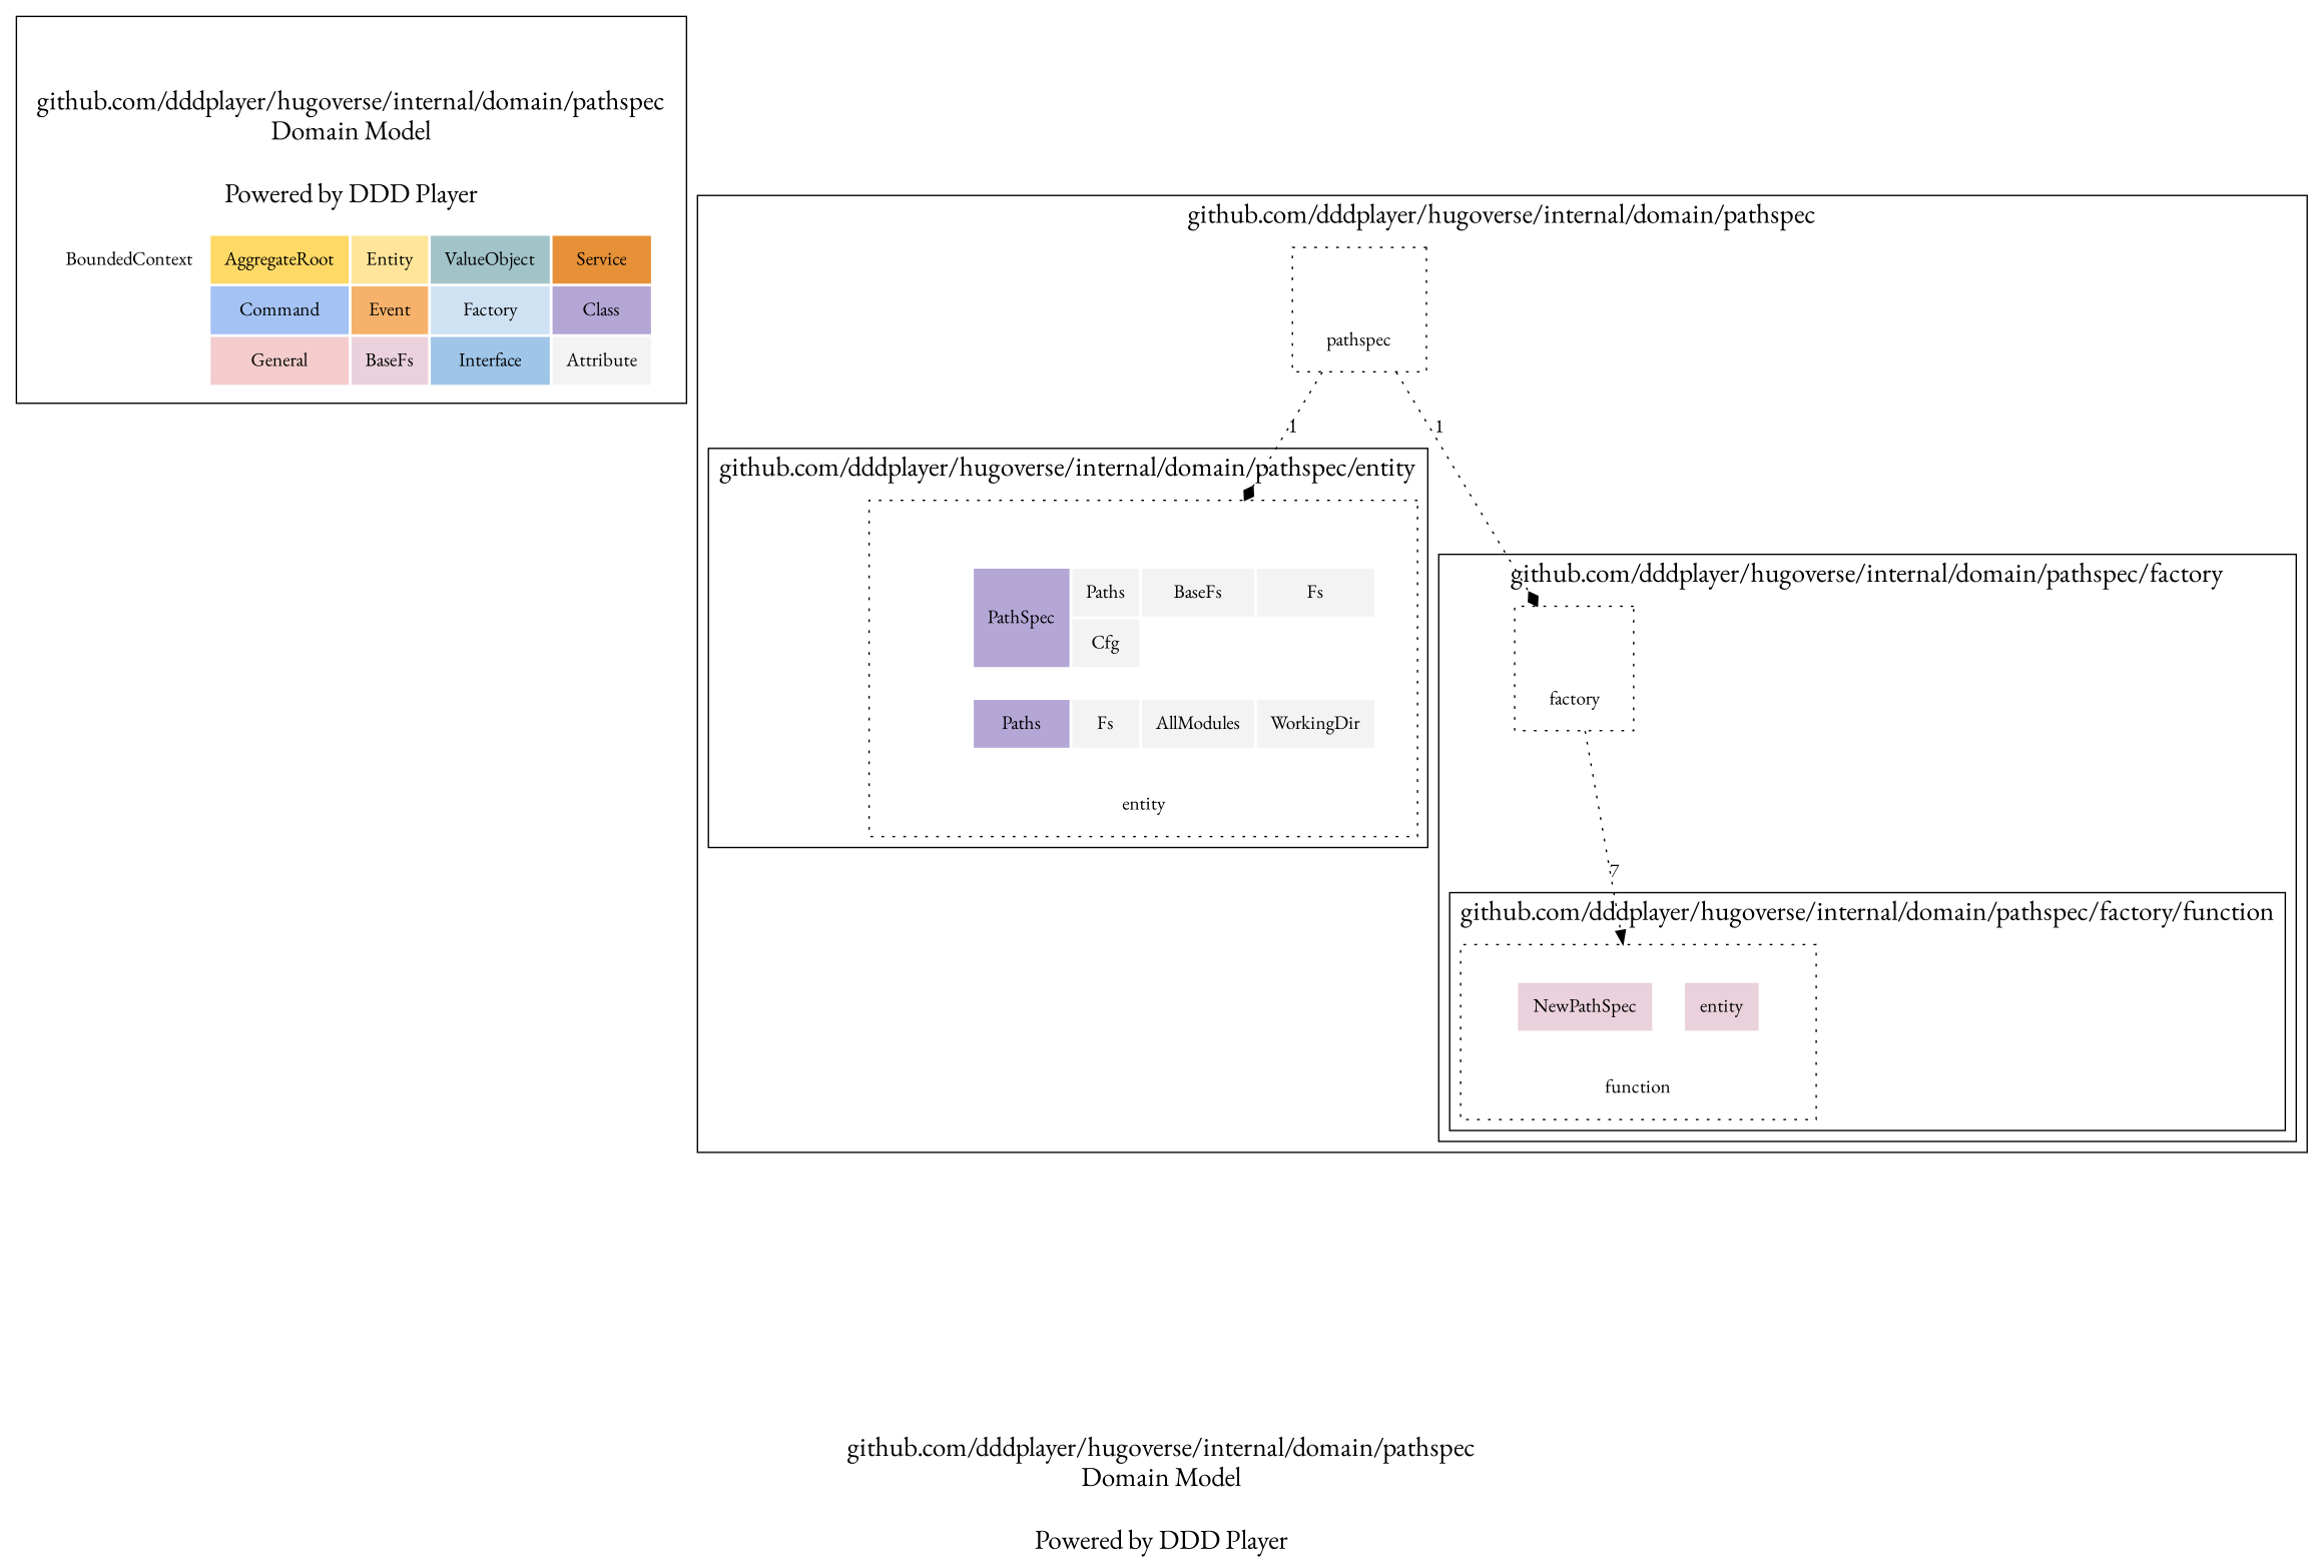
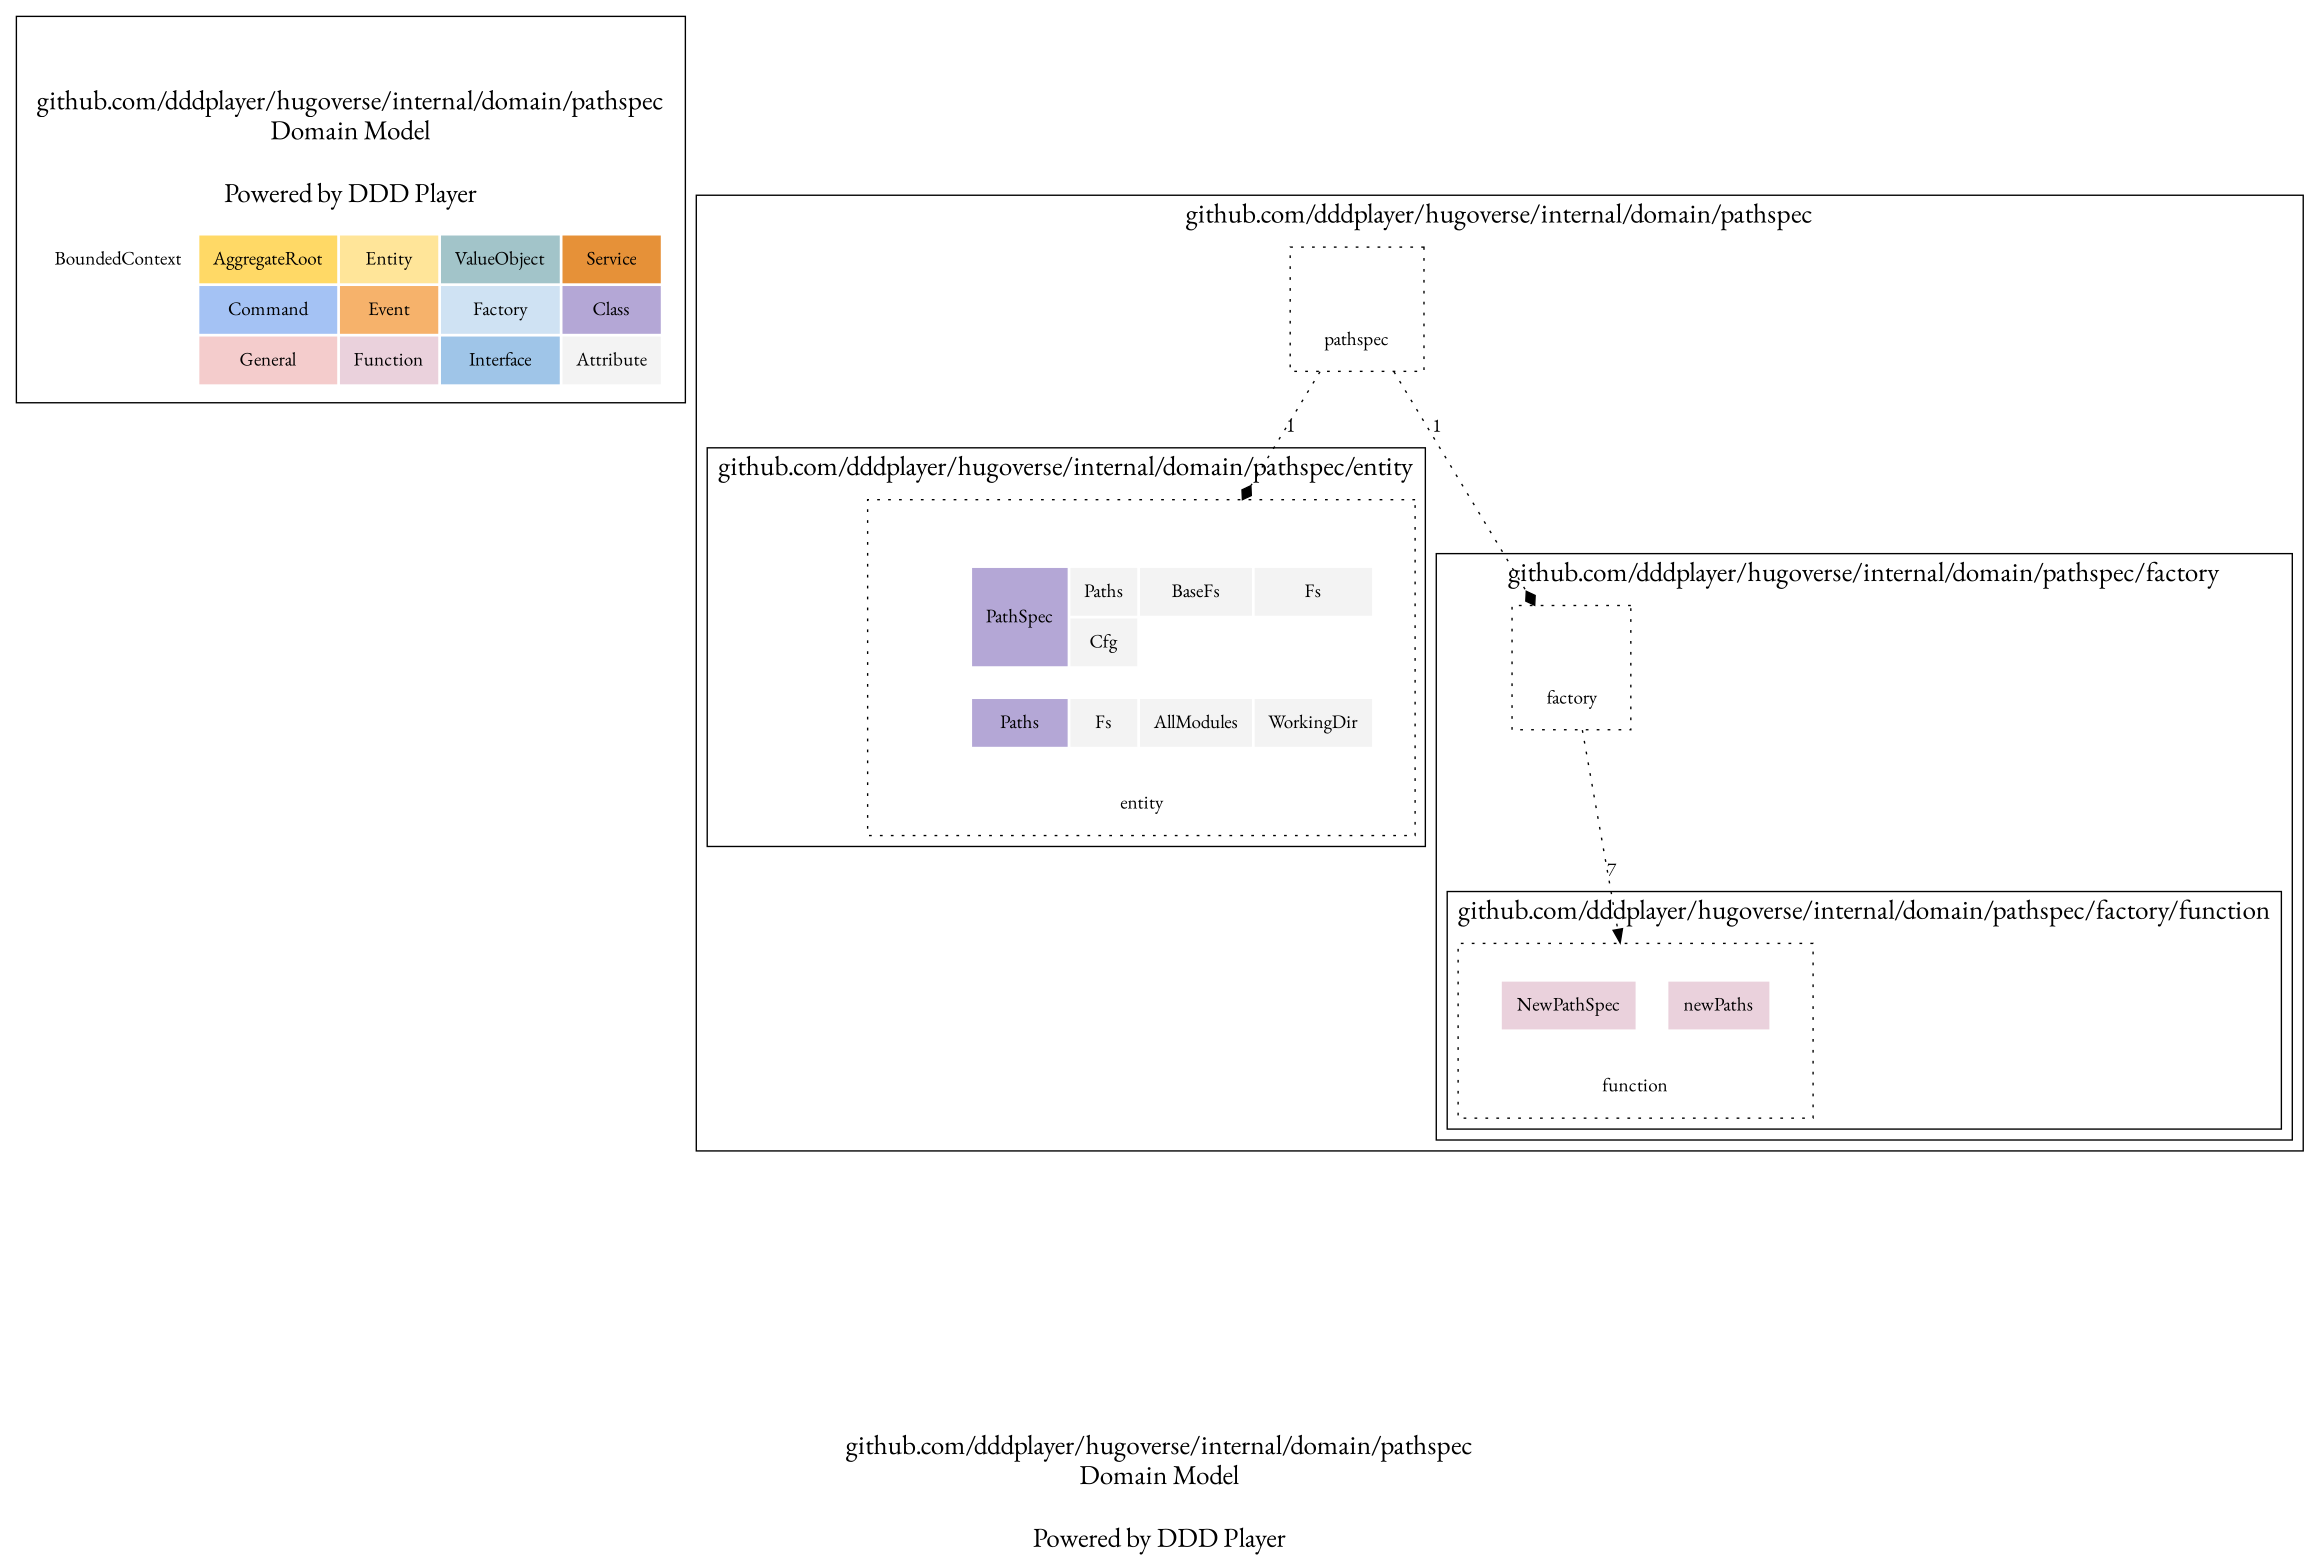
  digraph {
    fontname="EB Garamond"
    fontsize=20
    label="\n\ngithub.com/dddplayer/hugoverse/internal/domain/pathspec\nDomain Model\n\nPowered by DDD Player"
    node [fontname="EB Garamond" shape=rect style=dotted]
    edge [arrowhead=diamond fontname="EB Garamond" style=dotted]
-   n1 [color=white label=<         <table border="0" cellpadding="10"> 		<tr> 			<td bgcolor="#ffffff00" rowspan="1" colspan="1">BoundedContext</td> 			<td bgcolor="#ffd966ff" rowspan="1" colspan="1">AggregateRoot</td> 			<td bgcolor="#ffe599ff" rowspan="1" colspan="1">Entity</td> 			<td bgcolor="#a2c4c9ff" rowspan="1" colspan="1">ValueObject</td> 			<td bgcolor="#e69138ff" rowspan="1" colspan="1">Service</td> 		</tr> 		<tr> 			<td bgcolor="white" rowspan="1" colspan="1"></td> 			<td bgcolor="#a4c2f4ff" rowspan="1" colspan="1">Command</td> 			<td bgcolor="#f6b26bff" rowspan="1" colspan="1">Event</td> 			<td bgcolor="#cfe2f3ff" rowspan="1" colspan="1">Factory</td> 			<td bgcolor="#b4a7d6ff" rowspan="1" colspan="1">Class</td> 			 		</tr> 		<tr> 			<td bgcolor="white" rowspan="1" colspan="1"></td> 			<td bgcolor="#f4ccccff" rowspan="1" colspan="1">General</td> 			<td bgcolor="#ead1dcff" rowspan="1" colspan="1">BaseFs</td> 			<td bgcolor="#9fc5e8ff" rowspan="1" colspan="1">Interface</td> 			<td bgcolor="#f3f3f3ff" rowspan="1" colspan="1">Attribute</td> 		</tr>         </table>         >]
+   n1 [color=white label=<         <table border="0" cellpadding="10"> 		<tr> 			<td bgcolor="#ffffff00" rowspan="1" colspan="1">BoundedContext</td> 			<td bgcolor="#ffd966ff" rowspan="1" colspan="1">AggregateRoot</td> 			<td bgcolor="#ffe599ff" rowspan="1" colspan="1">Entity</td> 			<td bgcolor="#a2c4c9ff" rowspan="1" colspan="1">ValueObject</td> 			<td bgcolor="#e69138ff" rowspan="1" colspan="1">Service</td> 		</tr> 		<tr> 			<td bgcolor="white" rowspan="1" colspan="1"></td> 			<td bgcolor="#a4c2f4ff" rowspan="1" colspan="1">Command</td> 			<td bgcolor="#f6b26bff" rowspan="1" colspan="1">Event</td> 			<td bgcolor="#cfe2f3ff" rowspan="1" colspan="1">Factory</td> 			<td bgcolor="#b4a7d6ff" rowspan="1" colspan="1">Class</td> 			 		</tr> 		<tr> 			<td bgcolor="white" rowspan="1" colspan="1"></td> 			<td bgcolor="#f4ccccff" rowspan="1" colspan="1">General</td> 			<td bgcolor="#ead1dcff" rowspan="1" colspan="1">Function</td> 			<td bgcolor="#9fc5e8ff" rowspan="1" colspan="1">Interface</td> 			<td bgcolor="#f3f3f3ff" rowspan="1" colspan="1">Attribute</td> 		</tr>         </table>         >]
    n2 [label=<         <table border="0" cellpadding="10"> 			 				<tr> 		 			<td port="first_blank_row" bgcolor="white" rowspan="1" colspan="1"></td> 	</tr> 				<tr> 		 			<td port="" bgcolor="white" rowspan="1" colspan="1"></td> 	</tr> 				<tr> 		 			<td port="" bgcolor="white" rowspan="1" colspan="1"></td> 			<td port="" bgcolor="white" rowspan="1" colspan="1"></td> 			<td port="" bgcolor="white" rowspan="1" colspan="1"></td> 			<td port="dcdTe9o" bgcolor="#b4a7d6ff" rowspan="2" colspan="1">PathSpec</td> 			<td port="dc2Dp95" bgcolor="#f3f3f3ff" rowspan="1" colspan="1">Paths</td> 			<td port="dcVRE7f" bgcolor="#f3f3f3ff" rowspan="1" colspan="1">BaseFs</td> 			<td port="ddbsFew" bgcolor="#f3f3f3ff" rowspan="1" colspan="1">Fs</td> 			<td port="" bgcolor="white" rowspan="1" colspan="1"></td> 	</tr> 				<tr> 		 			<td port="" bgcolor="white" rowspan="1" colspan="1"></td> 			<td port="" bgcolor="white" rowspan="1" colspan="1"></td> 			<td port="" bgcolor="white" rowspan="1" colspan="1"></td> 			<td port="dbPHT4r" bgcolor="#f3f3f3ff" rowspan="1" colspan="1">Cfg</td> 			<td port="" bgcolor="white" rowspan="1" colspan="1"></td> 			<td port="" bgcolor="white" rowspan="1" colspan="1"></td> 			<td port="" bgcolor="white" rowspan="1" colspan="1"></td> 	</tr> 				<tr> 		 			<td port="" bgcolor="white" rowspan="1" colspan="1"></td> 	</tr> 				<tr> 		 			<td port="" bgcolor="white" rowspan="1" colspan="1"></td> 			<td port="" bgcolor="white" rowspan="1" colspan="1"></td> 			<td port="" bgcolor="white" rowspan="1" colspan="1"></td> 			<td port="dcC5dX2" bgcolor="#b4a7d6ff" rowspan="1" colspan="1">Paths</td> 			<td port="dCKZ0" bgcolor="#f3f3f3ff" rowspan="1" colspan="1">Fs</td> 			<td port="ddkotw9" bgcolor="#f3f3f3ff" rowspan="1" colspan="1">AllModules</td> 			<td port="ddFb0A7" bgcolor="#f3f3f3ff" rowspan="1" colspan="1">WorkingDir</td> 			<td port="" bgcolor="white" rowspan="1" colspan="1"></td> 	</tr> 				<tr> 		 			<td port="" bgcolor="white" rowspan="1" colspan="1"></td> 	</tr> 				<tr> 		 			<td port="" bgcolor="white" rowspan="1" colspan="8">entity</td> 	</tr>         </table>         >]
-   n3 [label=<         <table border="0" cellpadding="10"> 			 				<tr> 		 			<td port="first_blank_row" bgcolor="white" rowspan="1" colspan="1"></td> 	</tr> 				<tr> 		 			<td port="" bgcolor="white" rowspan="1" colspan="1"></td> 			<td port="dIrEGN" bgcolor="#ead1dcff" rowspan="1" colspan="2">NewPathSpec</td> 			<td port="" bgcolor="white" rowspan="1" colspan="1"></td> 			<td port="dbnrmrF" bgcolor="#ead1dcff" rowspan="1" colspan="2">entity</td> 			<td port="" bgcolor="white" rowspan="1" colspan="1"></td> 	</tr> 				<tr> 		 			<td port="" bgcolor="white" rowspan="1" colspan="1"></td> 	</tr> 				<tr> 		 			<td port="" bgcolor="white" rowspan="1" colspan="7">function</td> 	</tr>         </table>         >]
+   n3 [label=<         <table border="0" cellpadding="10"> 			 				<tr> 		 			<td port="first_blank_row" bgcolor="white" rowspan="1" colspan="1"></td> 	</tr> 				<tr> 		 			<td port="" bgcolor="white" rowspan="1" colspan="1"></td> 			<td port="dIrEGN" bgcolor="#ead1dcff" rowspan="1" colspan="2">NewPathSpec</td> 			<td port="" bgcolor="white" rowspan="1" colspan="1"></td> 			<td port="dbnrmrF" bgcolor="#ead1dcff" rowspan="1" colspan="2">newPaths</td> 			<td port="" bgcolor="white" rowspan="1" colspan="1"></td> 	</tr> 				<tr> 		 			<td port="" bgcolor="white" rowspan="1" colspan="1"></td> 	</tr> 				<tr> 		 			<td port="" bgcolor="white" rowspan="1" colspan="7">function</td> 	</tr>         </table>         >]
    n4 [label=<         <table border="0" cellpadding="10"> 			 				<tr> 		 			<td port="first_blank_row" bgcolor="white" rowspan="1" colspan="1"></td> 	</tr> 				<tr> 		 			<td port="" bgcolor="white" rowspan="1" colspan="1"></td> 	</tr> 				<tr> 		 			<td port="" bgcolor="white" rowspan="1" colspan="6">factory</td> 	</tr>         </table>         >]
    n5 [label=<         <table border="0" cellpadding="10"> 			 				<tr> 		 			<td port="first_blank_row" bgcolor="white" rowspan="1" colspan="1"></td> 	</tr> 				<tr> 		 			<td port="" bgcolor="white" rowspan="1" colspan="1"></td> 	</tr> 				<tr> 		 			<td port="" bgcolor="white" rowspan="1" colspan="6">pathspec</td> 	</tr>         </table>         >]
    subgraph cluster_1 {
      n1
    }
    subgraph cluster_2 {
      label="github.com/dddplayer/hugoverse/internal/domain/pathspec"
      n5
      subgraph cluster_3 {
        label="github.com/dddplayer/hugoverse/internal/domain/pathspec/entity"
        n2
      }
      subgraph cluster_4 {
        label="github.com/dddplayer/hugoverse/internal/domain/pathspec/factory"
        n4
        subgraph cluster_5 {
          label="github.com/dddplayer/hugoverse/internal/domain/pathspec/factory/function"
          n3
        }
      }
    }
    subgraph cluster_6 {
      label="github.com/dddplayer/hugoverse/internal/domain/pathspec/entity"
    }
    subgraph cluster_7 {
      label="github.com/dddplayer/hugoverse/internal/domain/pathspec/factory"
      subgraph cluster_8 {
        label="github.com/dddplayer/hugoverse/internal/domain/pathspec/factory/function"
      }
    }
    n4 -> n3 [arrowhead=normal label=7]
    n5 -> n2 [label=1]
    n5 -> n4 [label=1]
  }
